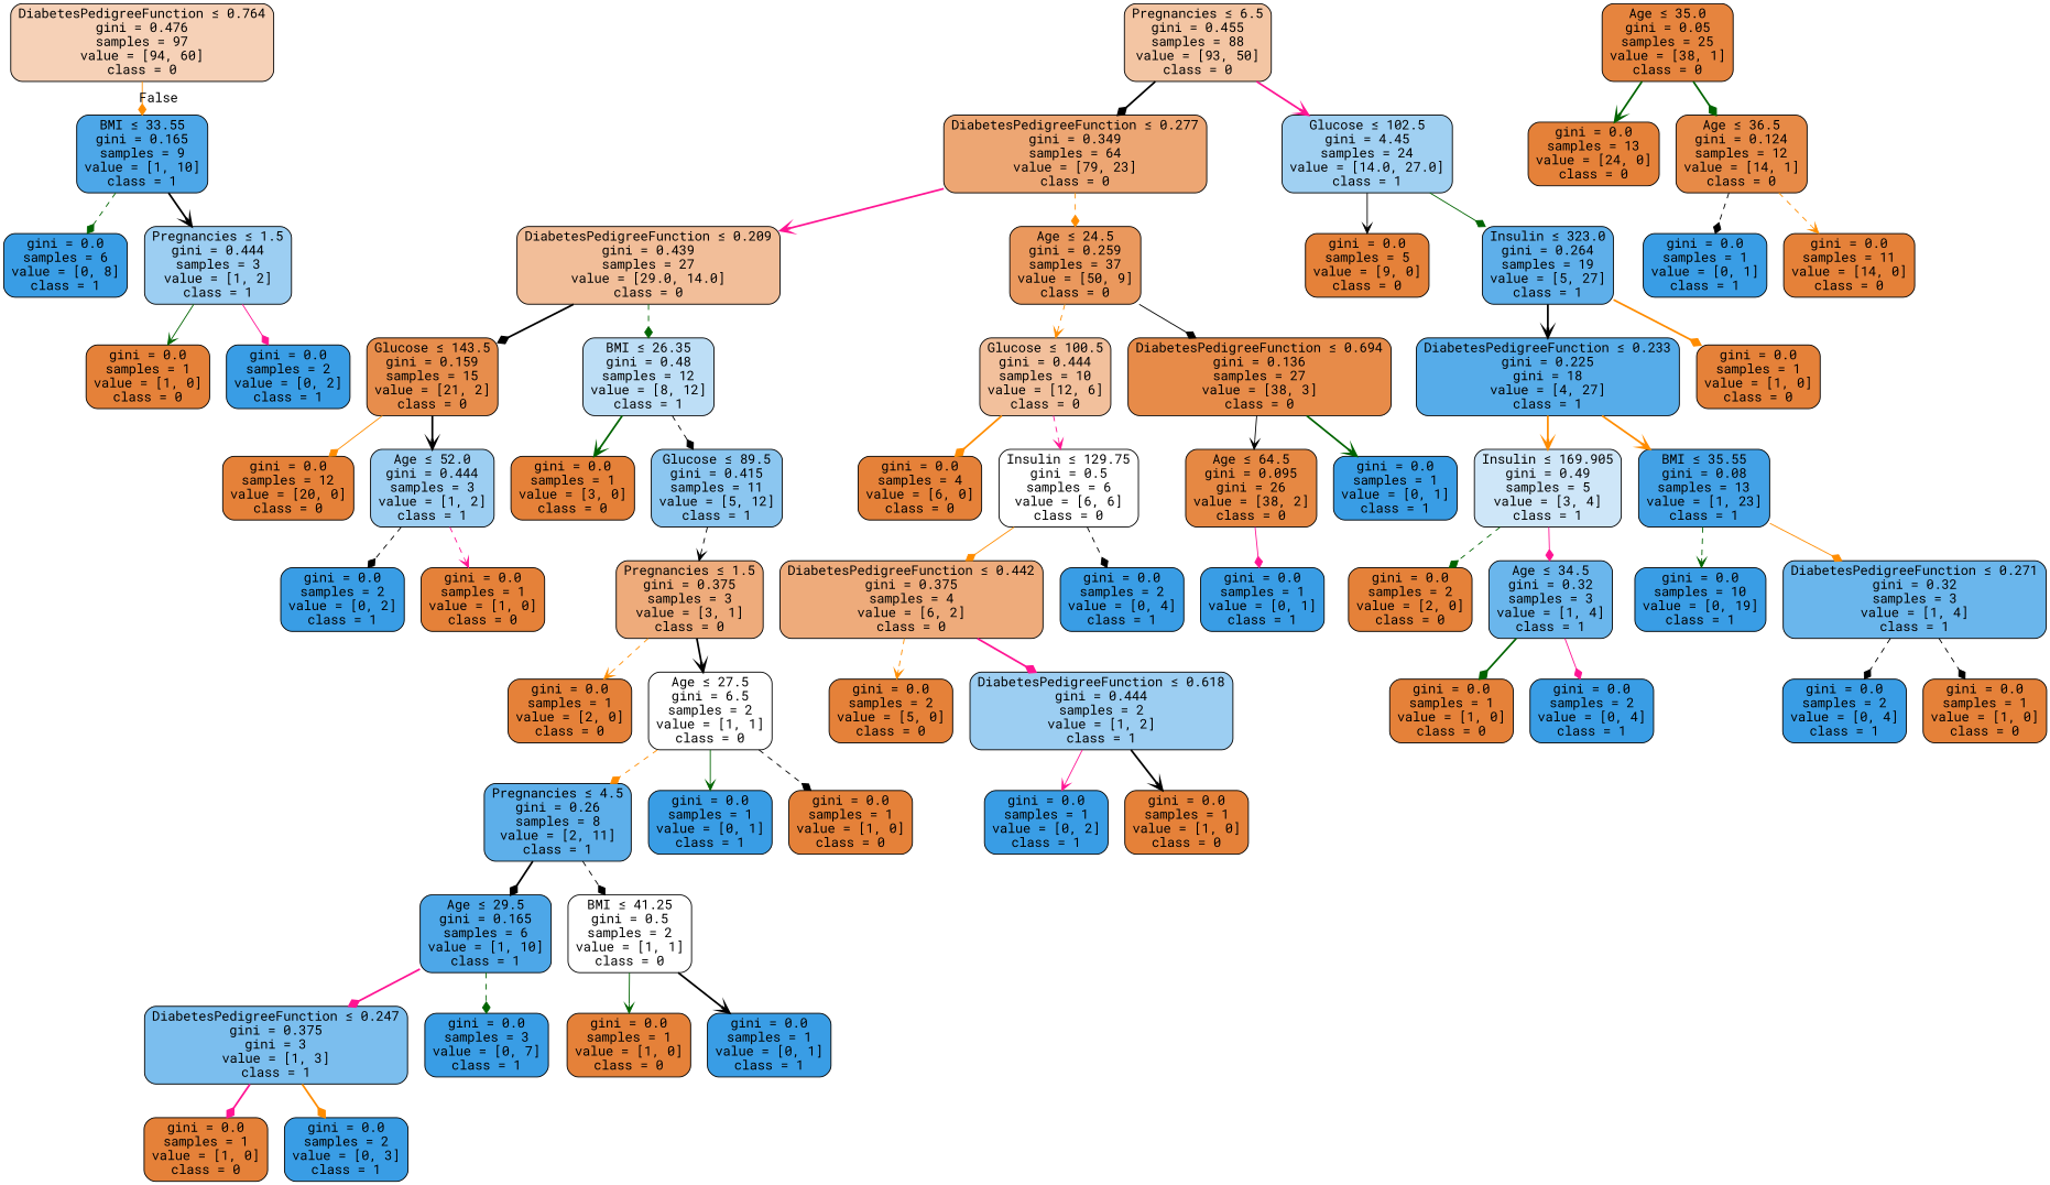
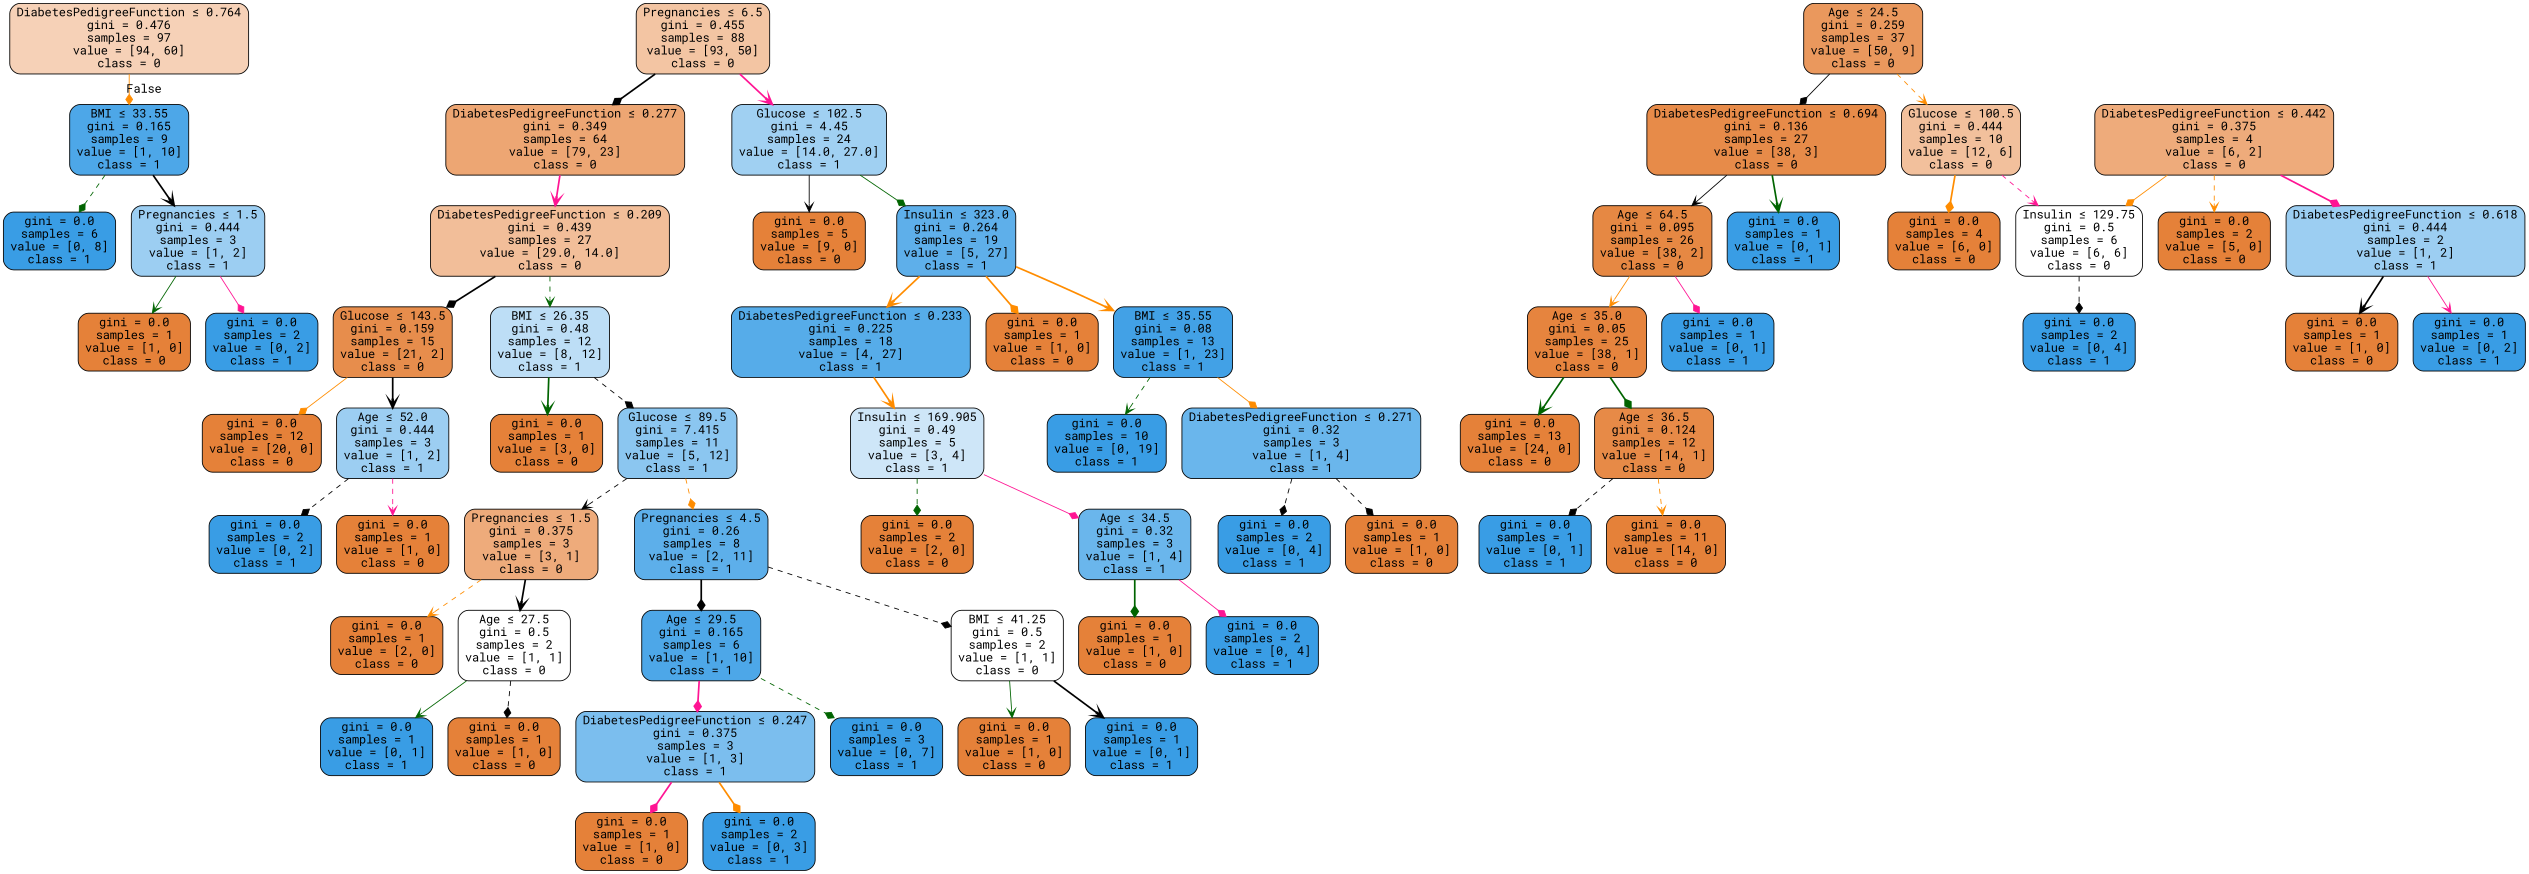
  digraph {
    fontname="Roboto Mono"
    node [color=black fillcolor="#e58139" fontname="Roboto Mono" shape=box style="filled, rounded"]
    edge [arrowhead=diamond color=black fontname="Roboto Mono" style=bold]
    n1 [fillcolor="#f6d1b7" label=<DiabetesPedigreeFunction &le; 0.764<br/>gini = 0.476<br/>samples = 97<br/>value = [94, 60]<br/>class = 0>]
    n2 [fillcolor="#4da7e8" label=<BMI &le; 33.55<br/>gini = 0.165<br/>samples = 9<br/>value = [1, 10]<br/>class = 1>]
    n3 [fillcolor="#f3c5a3" label=<Pregnancies &le; 6.5<br/>gini = 0.455<br/>samples = 88<br/>value = [93, 50]<br/>class = 0>]
    n4 [fillcolor="#eda673" label=<DiabetesPedigreeFunction &le; 0.277<br/>gini = 0.349<br/>samples = 64<br/>value = [79, 23]<br/>class = 0>]
    n5 [fillcolor="#a0d0f2" label=<Glucose &le; 102.5<br/>gini = 4.45<br/>samples = 24<br/>value = [14.0, 27.0]<br/>class = 1>]
    n6 [fillcolor="#399de5" label=<gini = 0.0<br/>samples = 6<br/>value = [0, 8]<br/>class = 1>]
    n7 [fillcolor="#9ccef2" label=<Pregnancies &le; 1.5<br/>gini = 0.444<br/>samples = 3<br/>value = [1, 2]<br/>class = 1>]
    n8 [fillcolor="#f2be99" label=<DiabetesPedigreeFunction &le; 0.209<br/>gini = 0.439<br/>samples = 27<br/>value = [29.0, 14.0]<br/>class = 0>]
    n9 [fillcolor="#ea985d" label=<Age &le; 24.5<br/>gini = 0.259<br/>samples = 37<br/>value = [50, 9]<br/>class = 0>]
    n10 [label=<gini = 0.0<br/>samples = 5<br/>value = [9, 0]<br/>class = 0>]
    n11 [fillcolor="#5eafea" label=<Insulin &le; 323.0<br/>gini = 0.264<br/>samples = 19<br/>value = [5, 27]<br/>class = 1>]
    n12 [fillcolor="#e78d4c" label=<Glucose &le; 143.5<br/>gini = 0.159<br/>samples = 15<br/>value = [21, 2]<br/>class = 0>]
    n13 [fillcolor="#bddef6" label=<BMI &le; 26.35<br/>gini = 0.48<br/>samples = 12<br/>value = [8, 12]<br/>class = 1>]
    n14 [fillcolor="#f2c09c" label=<Glucose &le; 100.5<br/>gini = 0.444<br/>samples = 10<br/>value = [12, 6]<br/>class = 0>]
    n15 [fillcolor="#e78b49" label=<DiabetesPedigreeFunction &le; 0.694<br/>gini = 0.136<br/>samples = 27<br/>value = [38, 3]<br/>class = 0>]
    n16 [label=<gini = 0.0<br/>samples = 12<br/>value = [20, 0]<br/>class = 0>]
    n17 [fillcolor="#9ccef2" label=<Age &le; 52.0<br/>gini = 0.444<br/>samples = 3<br/>value = [1, 2]<br/>class = 1>]
    n18 [label=<gini = 0.0<br/>samples = 1<br/>value = [3, 0]<br/>class = 0>]
-   n19 [fillcolor="#8bc6f0" label=<Glucose &le; 89.5<br/>gini = 0.415<br/>samples = 11<br/>value = [5, 12]<br/>class = 1>]
+   n19 [fillcolor="#8bc6f0" label=<Glucose &le; 89.5<br/>gini = 7.415<br/>samples = 11<br/>value = [5, 12]<br/>class = 1>]
    n20 [fillcolor="#399de5" label=<gini = 0.0<br/>samples = 2<br/>value = [0, 2]<br/>class = 1>]
    n21 [label=<gini = 0.0<br/>samples = 1<br/>value = [1, 0]<br/>class = 0>]
    n22 [fillcolor="#eeab7b" label=<Pregnancies &le; 1.5<br/>gini = 0.375<br/>samples = 3<br/>value = [3, 1]<br/>class = 0>]
    n23 [fillcolor="#5dafea" label=<Pregnancies &le; 4.5<br/>gini = 0.26<br/>samples = 8<br/>value = [2, 11]<br/>class = 1>]
    n24 [label=<gini = 0.0<br/>samples = 1<br/>value = [2, 0]<br/>class = 0>]
-   n25 [fillcolor="#ffffff" label=<Age &le; 27.5<br/>gini = 6.5<br/>samples = 2<br/>value = [1, 1]<br/>class = 0>]
+   n25 [fillcolor="#ffffff" label=<Age &le; 27.5<br/>gini = 0.5<br/>samples = 2<br/>value = [1, 1]<br/>class = 0>]
    n26 [fillcolor="#4da7e8" label=<Age &le; 29.5<br/>gini = 0.165<br/>samples = 6<br/>value = [1, 10]<br/>class = 1>]
    n27 [fillcolor="#ffffff" label=<BMI &le; 41.25<br/>gini = 0.5<br/>samples = 2<br/>value = [1, 1]<br/>class = 0>]
    n28 [fillcolor="#399de5" label=<gini = 0.0<br/>samples = 1<br/>value = [0, 1]<br/>class = 1>]
    n29 [label=<gini = 0.0<br/>samples = 1<br/>value = [1, 0]<br/>class = 0>]
-   n30 [fillcolor="#7bbeee" label=<DiabetesPedigreeFunction &le; 0.247<br/>gini = 0.375<br/>gini = 3<br/>value = [1, 3]<br/>class = 1>]
+   n30 [fillcolor="#7bbeee" label=<DiabetesPedigreeFunction &le; 0.247<br/>gini = 0.375<br/>samples = 3<br/>value = [1, 3]<br/>class = 1>]
    n31 [fillcolor="#399de5" label=<gini = 0.0<br/>samples = 3<br/>value = [0, 7]<br/>class = 1>]
    n32 [label=<gini = 0.0<br/>samples = 1<br/>value = [1, 0]<br/>class = 0>]
    n33 [fillcolor="#399de5" label=<gini = 0.0<br/>samples = 1<br/>value = [0, 1]<br/>class = 1>]
    n34 [label=<gini = 0.0<br/>samples = 1<br/>value = [1, 0]<br/>class = 0>]
    n35 [fillcolor="#399de5" label=<gini = 0.0<br/>samples = 2<br/>value = [0, 3]<br/>class = 1>]
    n36 [label=<gini = 0.0<br/>samples = 4<br/>value = [6, 0]<br/>class = 0>]
    n37 [fillcolor="#ffffff" label=<Insulin &le; 129.75<br/>gini = 0.5<br/>samples = 6<br/>value = [6, 6]<br/>class = 0>]
-   n38 [fillcolor="#e68843" label=<Age &le; 64.5<br/>gini = 0.095<br/>gini = 26<br/>value = [38, 2]<br/>class = 0>]
+   n38 [fillcolor="#e68843" label=<Age &le; 64.5<br/>gini = 0.095<br/>samples = 26<br/>value = [38, 2]<br/>class = 0>]
    n39 [fillcolor="#399de5" label=<gini = 0.0<br/>samples = 1<br/>value = [0, 1]<br/>class = 1>]
    n40 [fillcolor="#eeab7b" label=<DiabetesPedigreeFunction &le; 0.442<br/>gini = 0.375<br/>samples = 4<br/>value = [6, 2]<br/>class = 0>]
    n41 [fillcolor="#399de5" label=<gini = 0.0<br/>samples = 2<br/>value = [0, 4]<br/>class = 1>]
    n42 [label=<gini = 0.0<br/>samples = 2<br/>value = [5, 0]<br/>class = 0>]
    n43 [fillcolor="#9ccef2" label=<DiabetesPedigreeFunction &le; 0.618<br/>gini = 0.444<br/>samples = 2<br/>value = [1, 2]<br/>class = 1>]
    n44 [fillcolor="#399de5" label=<gini = 0.0<br/>samples = 1<br/>value = [0, 2]<br/>class = 1>]
    n45 [label=<gini = 0.0<br/>samples = 1<br/>value = [1, 0]<br/>class = 0>]
    n46 [fillcolor="#e6843e" label=<Age &le; 35.0<br/>gini = 0.05<br/>samples = 25<br/>value = [38, 1]<br/>class = 0>]
    n47 [fillcolor="#399de5" label=<gini = 0.0<br/>samples = 1<br/>value = [0, 1]<br/>class = 1>]
    n48 [label=<gini = 0.0<br/>samples = 13<br/>value = [24, 0]<br/>class = 0>]
    n49 [fillcolor="#e78a47" label=<Age &le; 36.5<br/>gini = 0.124<br/>samples = 12<br/>value = [14, 1]<br/>class = 0>]
    n50 [fillcolor="#399de5" label=<gini = 0.0<br/>samples = 1<br/>value = [0, 1]<br/>class = 1>]
    n51 [label=<gini = 0.0<br/>samples = 11<br/>value = [14, 0]<br/>class = 0>]
-   n52 [fillcolor="#56ace9" label=<DiabetesPedigreeFunction &le; 0.233<br/>gini = 0.225<br/>gini = 18<br/>value = [4, 27]<br/>class = 1>]
+   n52 [fillcolor="#56ace9" label=<DiabetesPedigreeFunction &le; 0.233<br/>gini = 0.225<br/>samples = 18<br/>value = [4, 27]<br/>class = 1>]
    n53 [label=<gini = 0.0<br/>samples = 1<br/>value = [1, 0]<br/>class = 0>]
    n54 [fillcolor="#cee6f8" label=<Insulin &le; 169.905<br/>gini = 0.49<br/>samples = 5<br/>value = [3, 4]<br/>class = 1>]
    n55 [fillcolor="#42a1e6" label=<BMI &le; 35.55<br/>gini = 0.08<br/>samples = 13<br/>value = [1, 23]<br/>class = 1>]
    n56 [label=<gini = 0.0<br/>samples = 2<br/>value = [2, 0]<br/>class = 0>]
    n57 [fillcolor="#6ab6ec" label=<Age &le; 34.5<br/>gini = 0.32<br/>samples = 3<br/>value = [1, 4]<br/>class = 1>]
    n58 [fillcolor="#399de5" label=<gini = 0.0<br/>samples = 10<br/>value = [0, 19]<br/>class = 1>]
    n59 [fillcolor="#6ab6ec" label=<DiabetesPedigreeFunction &le; 0.271<br/>gini = 0.32<br/>samples = 3<br/>value = [1, 4]<br/>class = 1>]
    n60 [label=<gini = 0.0<br/>samples = 1<br/>value = [1, 0]<br/>class = 0>]
    n61 [fillcolor="#399de5" label=<gini = 0.0<br/>samples = 2<br/>value = [0, 4]<br/>class = 1>]
    n62 [fillcolor="#399de5" label=<gini = 0.0<br/>samples = 2<br/>value = [0, 4]<br/>class = 1>]
    n63 [label=<gini = 0.0<br/>samples = 1<br/>value = [1, 0]<br/>class = 0>]
    n64 [label=<gini = 0.0<br/>samples = 1<br/>value = [1, 0]<br/>class = 0>]
    n65 [fillcolor="#399de5" label=<gini = 0.0<br/>samples = 2<br/>value = [0, 2]<br/>class = 1>]
    n1 -> n2 [color=darkorange headlabel=False labelangle=-45 labeldistance=2.5 style=solid]
    n2 -> n6 [color=darkgreen style=dashed]
    n2 -> n7 [arrowhead=vee]
    n3 -> n4
    n3 -> n5 [arrowhead=vee color=deeppink]
    n4 -> n8 [arrowhead=vee color=deeppink]
-   n4 -> n9 [color=darkorange style=dashed]
    n5 -> n10 [arrowhead=vee style=solid]
    n5 -> n11 [color=darkgreen style=solid]
    n7 -> n64 [arrowhead=vee color=darkgreen style=solid]
    n7 -> n65 [color=deeppink style=solid]
    n8 -> n12
-   n8 -> n13 [color=darkgreen style=dashed]
+   n8 -> n13 [arrowhead=vee color=darkgreen style=dashed]
    n9 -> n14 [arrowhead=vee color=darkorange style=dashed]
    n9 -> n15 [style=solid]
-   n11 -> n52 [arrowhead=vee]
+   n11 -> n52 [arrowhead=vee color=darkorange]
    n11 -> n53 [color=darkorange]
    n12 -> n16 [color=darkorange style=solid]
    n12 -> n17 [arrowhead=vee]
    n13 -> n18 [arrowhead=vee color=darkgreen]
    n13 -> n19 [style=dashed]
    n14 -> n36 [color=darkorange]
    n14 -> n37 [arrowhead=vee color=deeppink style=dashed]
    n15 -> n38 [arrowhead=vee style=solid]
    n15 -> n39 [arrowhead=vee color=darkgreen]
    n17 -> n20 [style=dashed]
    n17 -> n21 [arrowhead=vee color=deeppink style=dashed]
    n19 -> n22 [arrowhead=vee style=dashed]
-   n25 -> n23 [color=darkorange style=dashed]
+   n19 -> n23 [color=darkorange style=dashed]
    n22 -> n24 [arrowhead=vee color=darkorange style=dashed]
    n22 -> n25 [arrowhead=vee]
    n23 -> n26
    n23 -> n27 [style=dashed]
    n25 -> n28 [arrowhead=vee color=darkgreen style=solid]
    n25 -> n29 [style=dashed]
    n26 -> n30 [color=deeppink]
    n26 -> n31 [color=darkgreen style=dashed]
    n27 -> n32 [arrowhead=vee color=darkgreen style=solid]
    n27 -> n33 [arrowhead=vee]
    n30 -> n34 [color=deeppink]
    n30 -> n35 [color=darkorange]
-   n37 -> n40 [color=darkorange style=solid]
+   n40 -> n37 [color=darkorange style=solid]
    n37 -> n41 [style=dashed]
+   n38 -> n46 [arrowhead=vee color=darkorange style=solid]
    n38 -> n47 [color=deeppink style=solid]
    n40 -> n42 [arrowhead=vee color=darkorange style=dashed]
    n40 -> n43 [color=deeppink]
    n43 -> n44 [arrowhead=vee color=deeppink style=solid]
    n43 -> n45 [arrowhead=vee]
    n46 -> n48 [arrowhead=vee color=darkgreen]
    n46 -> n49 [color=darkgreen]
    n49 -> n50 [style=dashed]
    n49 -> n51 [arrowhead=vee color=darkorange style=dashed]
    n52 -> n54 [arrowhead=vee color=darkorange]
-   n52 -> n55 [arrowhead=vee color=darkorange]
+   n11 -> n55 [arrowhead=vee color=darkorange]
    n54 -> n56 [color=darkgreen style=dashed]
    n54 -> n57 [color=deeppink style=solid]
    n55 -> n58 [arrowhead=vee color=darkgreen style=dashed]
    n55 -> n59 [color=darkorange style=solid]
    n57 -> n60 [color=darkgreen]
    n57 -> n61 [color=deeppink style=solid]
    n59 -> n62 [style=dashed]
    n59 -> n63 [style=dashed]
  }
